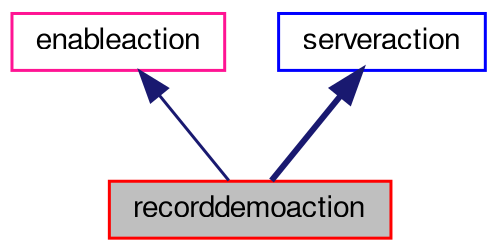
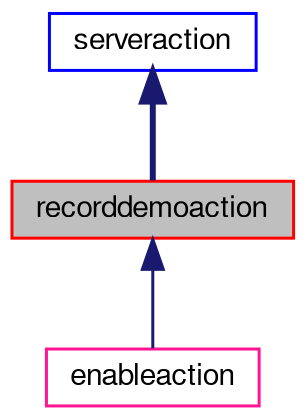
  digraph {
    node [fillcolor=white fontname=FreeSans fontsize=10 shape=record style=filled]
    edge [color=midnightblue dir=back fontname=FreeSans fontsize=10 labelfontname=FreeSans labelfontsize=10]
    n1 [color=red fillcolor=grey75 fontcolor=black height=0.2 label=recorddemoaction width=0.4]
    n2 [color=deeppink height=0.2 label=enableaction width=0.4]
    n3 [color=blue height=0.2 label=serveraction width=0.4]
-   n2 -> n1 [style=solid]
+   n1 -> n2 [style=solid]
    n3 -> n1 [style=bold]
  }
